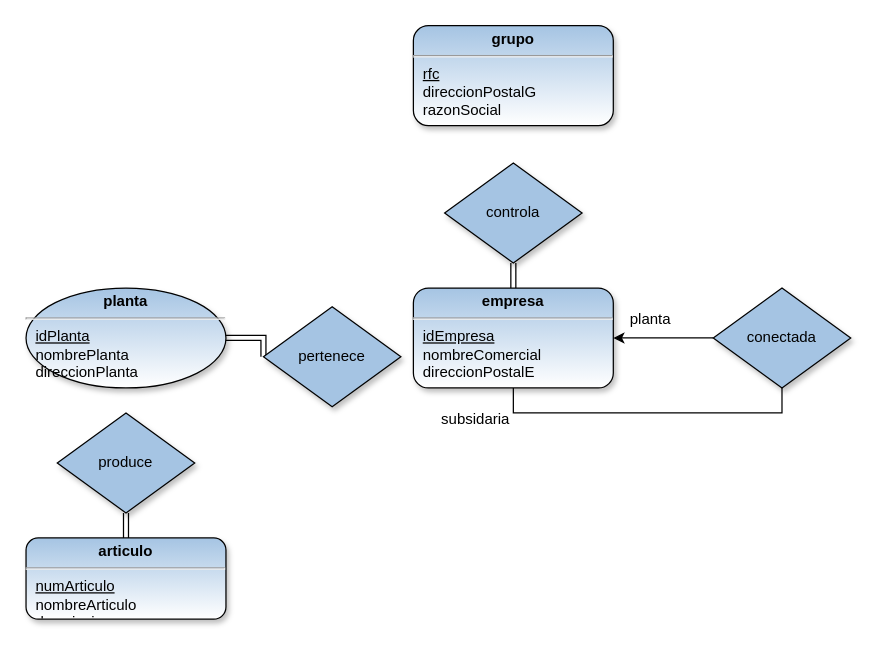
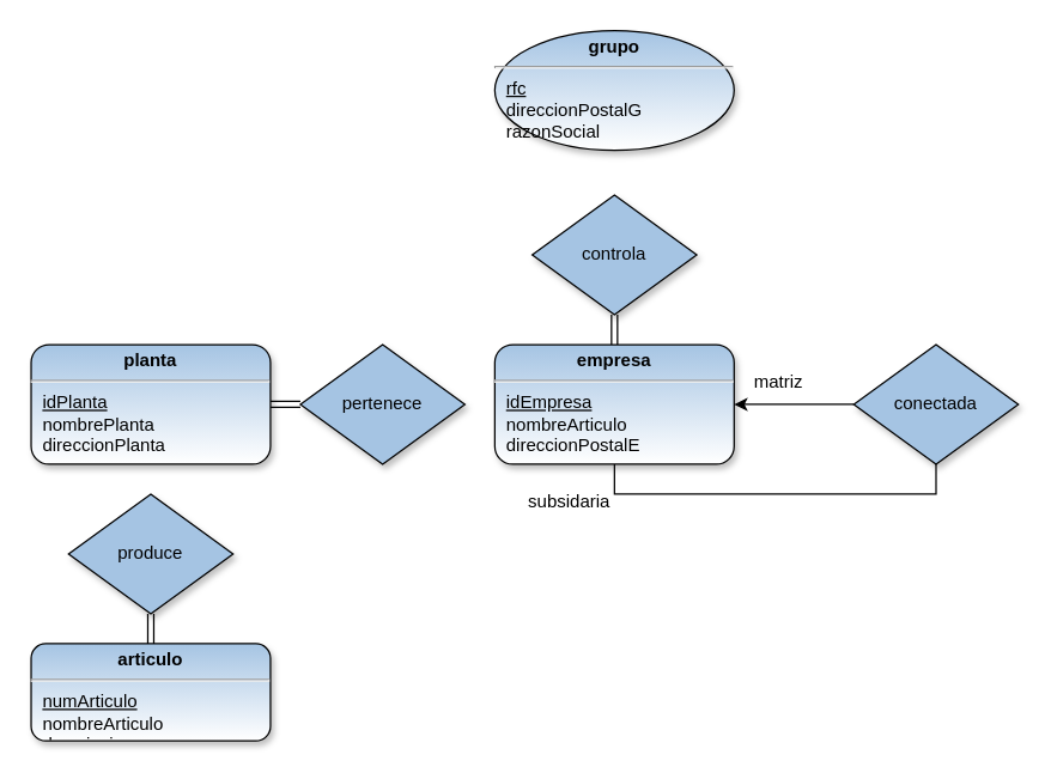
  <mxCell id="0" />
  <mxCell id="1" parent="0" />
- <mxCell id="2" value="&lt;p style=&quot;text-align: center ; margin: 4px 0px 0px&quot;&gt;&lt;b&gt;grupo&lt;/b&gt;&lt;/p&gt;&lt;hr&gt;&lt;p style=&quot;margin: 0px ; margin-left: 8px&quot;&gt;&lt;u&gt;rfc&lt;/u&gt;&lt;br&gt;&lt;/p&gt;&lt;p style=&quot;margin: 0px ; margin-left: 8px&quot;&gt;direccionPostalG&lt;/p&gt;&lt;p style=&quot;margin: 0px ; margin-left: 8px&quot;&gt;razonSocial&lt;/p&gt;" style="verticalAlign=top;align=left;overflow=fill;fontSize=12;fontFamily=Helvetica;html=1;gradientDirection=south;rounded=1;shadow=1;sketch=0;glass=0;strokeColor=#000000;fillColor=#a5c4e3;gradientColor=#ffffff;" parent="1" vertex="1"><mxGeometry x="330" y="20" width="160" height="80" as="geometry" /></mxCell>
- <mxCell id="3" value="&lt;p style=&quot;text-align: center ; margin: 4px 0px 0px&quot;&gt;&lt;b&gt;empresa&lt;/b&gt;&lt;/p&gt;&lt;hr&gt;&lt;p style=&quot;margin: 0px ; margin-left: 8px&quot;&gt;&lt;u&gt;idEmpresa&lt;/u&gt;&lt;br&gt;&lt;/p&gt;&lt;p style=&quot;margin: 0px ; margin-left: 8px&quot;&gt;nombreComercial&lt;/p&gt;&lt;p style=&quot;margin: 0px ; margin-left: 8px&quot;&gt;direccionPostalE&lt;/p&gt;" style="verticalAlign=top;align=left;overflow=fill;fontSize=12;fontFamily=Helvetica;html=1;gradientDirection=south;rounded=1;shadow=1;sketch=0;glass=0;strokeColor=#000000;fillColor=#a5c4e3;gradientColor=#ffffff;" parent="1" vertex="1"><mxGeometry x="330" y="230" width="160" height="80" as="geometry" /></mxCell>
- <mxCell id="4" value="planta" style="text;html=1;strokeColor=none;fillColor=none;align=center;verticalAlign=middle;whiteSpace=wrap;rounded=0;" parent="1" vertex="1"><mxGeometry x="490" y="240" width="60" height="30" as="geometry" /></mxCell>
+ <mxCell id="2" value="&lt;p style=&quot;text-align: center ; margin: 4px 0px 0px&quot;&gt;&lt;b&gt;grupo&lt;/b&gt;&lt;/p&gt;&lt;hr&gt;&lt;p style=&quot;margin: 0px ; margin-left: 8px&quot;&gt;&lt;u&gt;rfc&lt;/u&gt;&lt;br&gt;&lt;/p&gt;&lt;p style=&quot;margin: 0px ; margin-left: 8px&quot;&gt;direccionPostalG&lt;/p&gt;&lt;p style=&quot;margin: 0px ; margin-left: 8px&quot;&gt;razonSocial&lt;/p&gt;" style="ellipse;verticalAlign=top;align=left;overflow=fill;fontSize=12;fontFamily=Helvetica;html=1;gradientDirection=south;shadow=1;sketch=0;glass=0;strokeColor=#000000;fillColor=#a5c4e3;gradientColor=#ffffff;" parent="1" vertex="1"><mxGeometry x="330" y="20" width="160" height="80" as="geometry" /></mxCell>
+ <mxCell id="3" value="&lt;p style=&quot;text-align: center ; margin: 4px 0px 0px&quot;&gt;&lt;b&gt;empresa&lt;/b&gt;&lt;/p&gt;&lt;hr&gt;&lt;p style=&quot;margin: 0px ; margin-left: 8px&quot;&gt;&lt;u&gt;idEmpresa&lt;/u&gt;&lt;br&gt;&lt;/p&gt;&lt;p style=&quot;margin: 0px ; margin-left: 8px&quot;&gt;nombreArticulo&lt;/p&gt;&lt;p style=&quot;margin: 0px ; margin-left: 8px&quot;&gt;direccionPostalE&lt;/p&gt;" style="verticalAlign=top;align=left;overflow=fill;fontSize=12;fontFamily=Helvetica;html=1;gradientDirection=south;rounded=1;shadow=1;sketch=0;glass=0;strokeColor=#000000;fillColor=#a5c4e3;gradientColor=#ffffff;" parent="1" vertex="1"><mxGeometry x="330" y="230" width="160" height="80" as="geometry" /></mxCell>
+ <mxCell id="4" value="matriz" style="text;html=1;strokeColor=none;fillColor=none;align=center;verticalAlign=middle;whiteSpace=wrap;rounded=0;" parent="1" vertex="1"><mxGeometry x="490" y="240" width="60" height="30" as="geometry" /></mxCell>
  <mxCell id="5" value="subsidaria" style="text;html=1;strokeColor=none;fillColor=none;align=center;verticalAlign=middle;whiteSpace=wrap;rounded=0;" parent="1" vertex="1"><mxGeometry x="350" y="320" width="60" height="30" as="geometry" /></mxCell>
  <mxCell id="6" style="edgeStyle=orthogonalEdgeStyle;rounded=0;orthogonalLoop=1;jettySize=auto;html=1;exitX=1;exitY=0.5;exitDx=0;exitDy=0;entryX=0;entryY=0.5;entryDx=0;entryDy=0;endArrow=none;endFill=0;shape=link;" parent="1" source="7" target="11" edge="1"><mxGeometry relative="1" as="geometry" /></mxCell>
- <mxCell id="7" value="&lt;p style=&quot;text-align: center ; margin: 4px 0px 0px&quot;&gt;&lt;b&gt;planta&lt;/b&gt;&lt;/p&gt;&lt;hr&gt;&lt;p style=&quot;margin: 0px ; margin-left: 8px&quot;&gt;&lt;u&gt;idPlanta&lt;/u&gt;&lt;br&gt;&lt;/p&gt;&lt;p style=&quot;margin: 0px ; margin-left: 8px&quot;&gt;nombrePlanta&lt;/p&gt;&lt;p style=&quot;margin: 0px ; margin-left: 8px&quot;&gt;direccionPlanta&lt;/p&gt;" style="ellipse;verticalAlign=top;align=left;overflow=fill;fontSize=12;fontFamily=Helvetica;html=1;gradientDirection=south;shadow=1;sketch=0;glass=0;strokeColor=#000000;fillColor=#a5c4e3;gradientColor=#ffffff;" parent="1" vertex="1"><mxGeometry x="20" y="230" width="160" height="80" as="geometry" /></mxCell>
+ <mxCell id="7" value="&lt;p style=&quot;text-align: center ; margin: 4px 0px 0px&quot;&gt;&lt;b&gt;planta&lt;/b&gt;&lt;/p&gt;&lt;hr&gt;&lt;p style=&quot;margin: 0px ; margin-left: 8px&quot;&gt;&lt;u&gt;idPlanta&lt;/u&gt;&lt;br&gt;&lt;/p&gt;&lt;p style=&quot;margin: 0px ; margin-left: 8px&quot;&gt;nombrePlanta&lt;/p&gt;&lt;p style=&quot;margin: 0px ; margin-left: 8px&quot;&gt;direccionPlanta&lt;/p&gt;" style="verticalAlign=top;align=left;overflow=fill;fontSize=12;fontFamily=Helvetica;html=1;gradientDirection=south;rounded=1;shadow=1;sketch=0;glass=0;strokeColor=#000000;fillColor=#a5c4e3;gradientColor=#ffffff;" parent="1" vertex="1"><mxGeometry x="20" y="230" width="160" height="80" as="geometry" /></mxCell>
  <mxCell id="8" value="&lt;p style=&quot;text-align: center ; margin: 4px 0px 0px&quot;&gt;&lt;b&gt;articulo&lt;/b&gt;&lt;/p&gt;&lt;hr&gt;&lt;p style=&quot;margin: 0px ; margin-left: 8px&quot;&gt;&lt;u&gt;numArticulo&lt;/u&gt;&lt;br&gt;&lt;/p&gt;&lt;p style=&quot;margin: 0px ; margin-left: 8px&quot;&gt;nombreArticulo&lt;/p&gt;&lt;p style=&quot;margin: 0px ; margin-left: 8px&quot;&gt;descripcion&lt;/p&gt;" style="verticalAlign=top;align=left;overflow=fill;fontSize=12;fontFamily=Helvetica;html=1;gradientDirection=south;rounded=1;shadow=1;sketch=0;glass=0;strokeColor=#000000;fillColor=#a5c4e3;gradientColor=#ffffff;" parent="1" vertex="1"><mxGeometry x="20" y="430" width="160" height="65" as="geometry" /></mxCell>
  <mxCell id="9" style="edgeStyle=orthogonalEdgeStyle;rounded=0;orthogonalLoop=1;jettySize=auto;html=1;exitX=0.5;exitY=1;exitDx=0;exitDy=0;entryX=0.5;entryY=0;entryDx=0;entryDy=0;endArrow=none;endFill=0;shape=link;" parent="1" source="10" target="8" edge="1"><mxGeometry relative="1" as="geometry" /></mxCell>
  <mxCell id="10" value="produce" style="shape=rhombus;perimeter=rhombusPerimeter;whiteSpace=wrap;html=1;align=center;rounded=0;shadow=1;glass=0;sketch=0;strokeColor=#000000;fillColor=#a5c4e3;" parent="1" vertex="1"><mxGeometry x="45" y="330" width="110" height="80" as="geometry" /></mxCell>
- <mxCell id="11" value="pertenece" style="shape=rhombus;perimeter=rhombusPerimeter;whiteSpace=wrap;html=1;align=center;rounded=0;shadow=1;glass=0;sketch=0;strokeColor=#000000;fillColor=#a5c4e3;" parent="1" vertex="1"><mxGeometry x="210" y="245" width="110" height="80" as="geometry" /></mxCell>
+ <mxCell id="11" value="pertenece" style="shape=rhombus;perimeter=rhombusPerimeter;whiteSpace=wrap;html=1;align=center;rounded=0;shadow=1;glass=0;sketch=0;strokeColor=#000000;fillColor=#a5c4e3;" parent="1" vertex="1"><mxGeometry x="200" y="230" width="110" height="80" as="geometry" /></mxCell>
  <mxCell id="12" style="edgeStyle=orthogonalEdgeStyle;rounded=0;orthogonalLoop=1;jettySize=auto;html=1;exitX=0.5;exitY=1;exitDx=0;exitDy=0;entryX=0.5;entryY=0;entryDx=0;entryDy=0;endArrow=none;endFill=0;shape=link;" parent="1" source="13" target="3" edge="1"><mxGeometry relative="1" as="geometry" /></mxCell>
  <mxCell id="13" value="controla" style="shape=rhombus;perimeter=rhombusPerimeter;whiteSpace=wrap;html=1;align=center;rounded=0;shadow=1;glass=0;sketch=0;strokeColor=#000000;fillColor=#a5c4e3;" parent="1" vertex="1"><mxGeometry x="355" y="130" width="110" height="80" as="geometry" /></mxCell>
  <mxCell id="14" value="" style="edgeStyle=orthogonalEdgeStyle;rounded=0;orthogonalLoop=1;jettySize=auto;html=1;endArrow=classic;endFill=1;startArrow=none;startFill=0;" parent="1" source="16" target="3" edge="1"><mxGeometry relative="1" as="geometry" /></mxCell>
  <mxCell id="15" style="edgeStyle=orthogonalEdgeStyle;rounded=0;orthogonalLoop=1;jettySize=auto;html=1;entryX=0.5;entryY=1;entryDx=0;entryDy=0;endArrow=none;endFill=0;exitX=0.5;exitY=1;exitDx=0;exitDy=0;" parent="1" source="16" target="3" edge="1"><mxGeometry relative="1" as="geometry" /></mxCell>
  <mxCell id="16" value="conectada" style="shape=rhombus;perimeter=rhombusPerimeter;whiteSpace=wrap;html=1;align=center;rounded=0;shadow=1;glass=0;sketch=0;strokeColor=#000000;fillColor=#a5c4e3;" parent="1" vertex="1"><mxGeometry x="570" y="230" width="110" height="80" as="geometry" /></mxCell>
